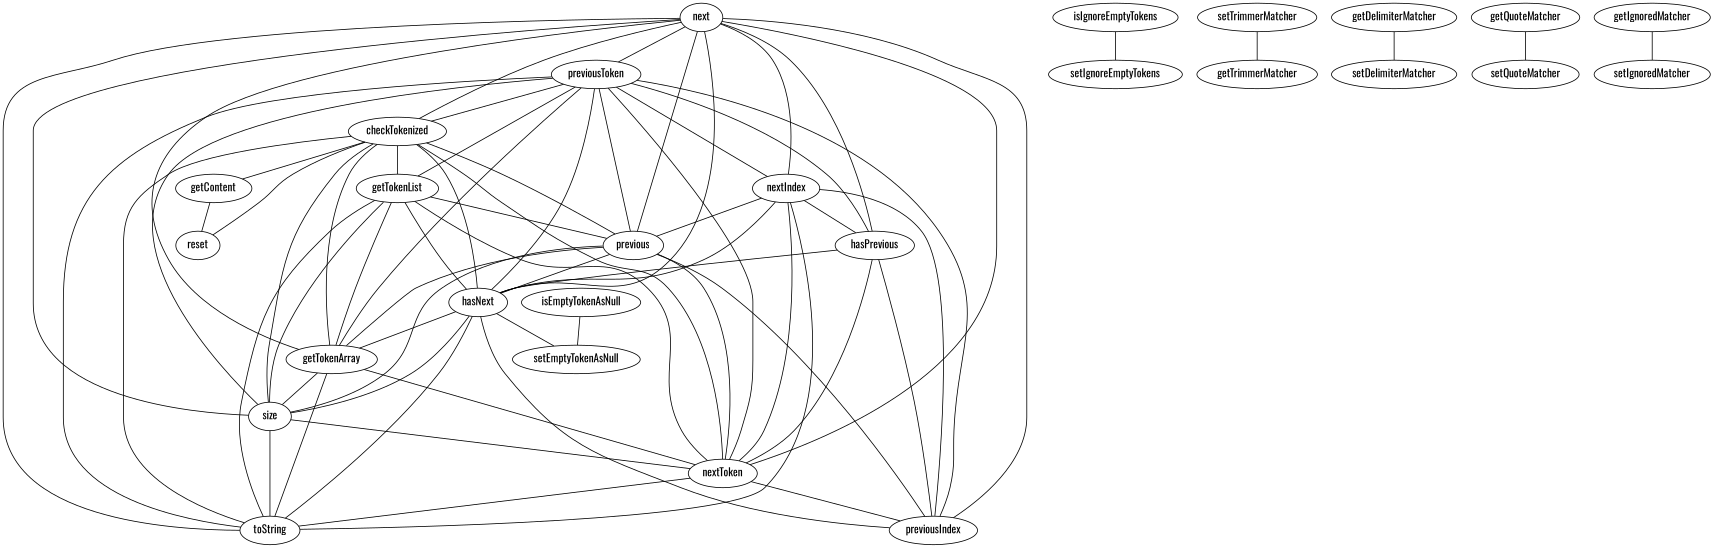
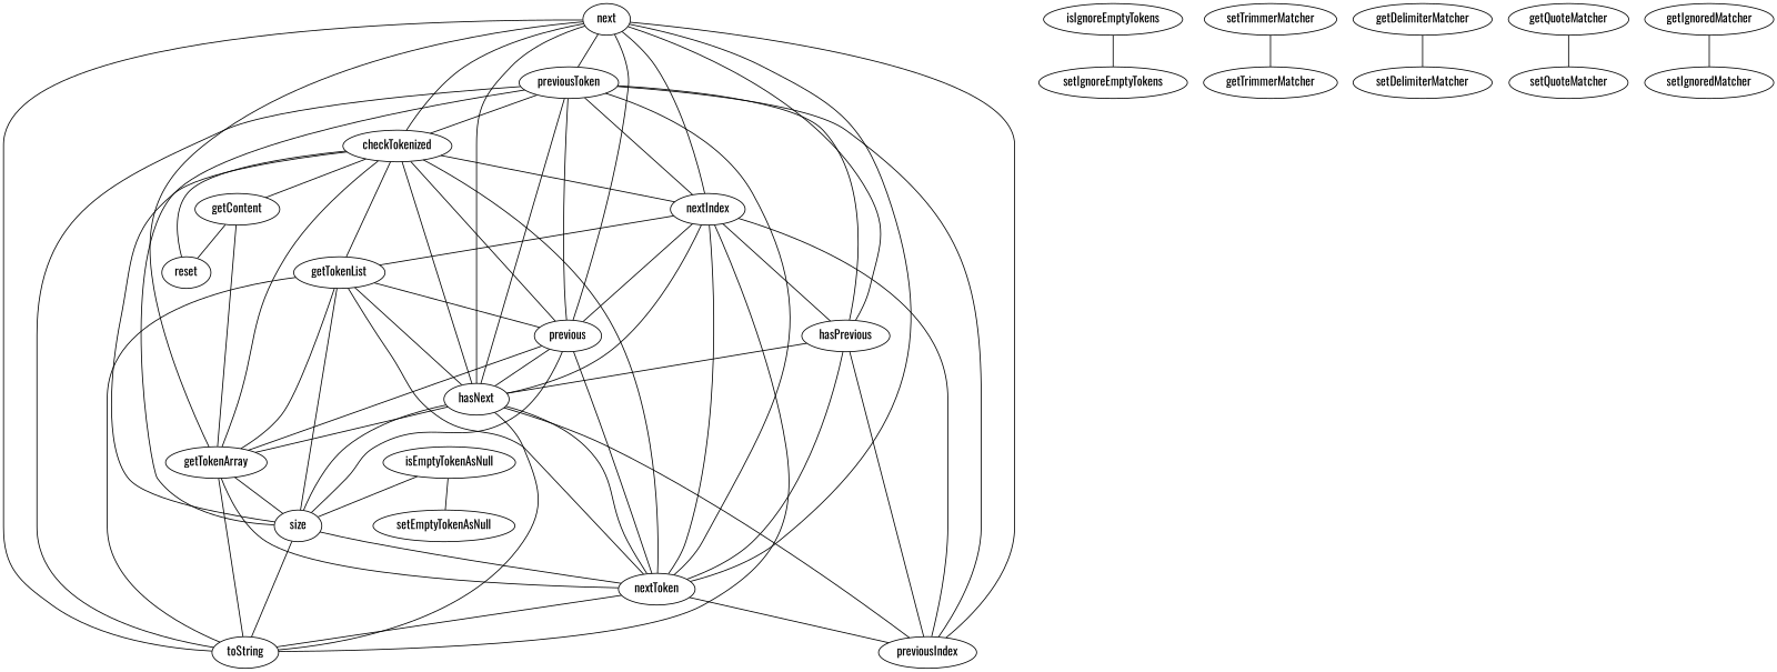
  strict graph {
    fontname=Oswald
    node [fontname=Oswald]
    edge [fontname=Oswald]
    next
    previousToken
    getTokenArray
    previous
    size
    checkTokenized
    nextToken
    hasPrevious
    hasNext
    toString
    nextIndex
    previousIndex
    getTokenList
    getContent
    reset
    isEmptyTokenAsNull
    setEmptyTokenAsNull
    isIgnoreEmptyTokens
    setIgnoreEmptyTokens
    setTrimmerMatcher
    getTrimmerMatcher
    getDelimiterMatcher
    setDelimiterMatcher
    getQuoteMatcher
    setQuoteMatcher
    getIgnoredMatcher
    setIgnoredMatcher
    next -- previousToken
    next -- getTokenArray
    next -- previous
-   next -- size
+   isEmptyTokenAsNull -- size
    next -- checkTokenized
    next -- nextToken
    next -- hasPrevious
    next -- hasNext
    next -- toString
    next -- nextIndex
    next -- previousIndex
-   previousToken -- getTokenArray
+   getContent -- getTokenArray
    previousToken -- previous
    previousToken -- size
    previousToken -- checkTokenized
    previousToken -- nextToken
    previousToken -- hasPrevious
    previousToken -- hasNext
    previousToken -- toString
    previousToken -- nextIndex
    previousToken -- previousIndex
-   previousToken -- getTokenList
+   nextIndex -- getTokenList
    getTokenArray -- size
    getTokenArray -- nextToken
    getTokenArray -- toString
    previous -- getTokenArray
    previous -- size
    previous -- nextToken
    previous -- hasNext
-   previous -- previousIndex
    size -- nextToken
    size -- toString
    checkTokenized -- getTokenArray
    checkTokenized -- previous
    checkTokenized -- size
    checkTokenized -- nextToken
    checkTokenized -- hasNext
-   checkTokenized -- toString
+   checkTokenized -- nextIndex
    checkTokenized -- getTokenList
    checkTokenized -- getContent
    checkTokenized -- reset
    nextToken -- toString
    nextToken -- previousIndex
    hasPrevious -- nextToken
    hasPrevious -- hasNext
    hasPrevious -- previousIndex
    hasNext -- getTokenArray
    hasNext -- size
-   hasNext -- setEmptyTokenAsNull
+   hasNext -- nextToken
    hasNext -- toString
    hasNext -- previousIndex
    nextIndex -- previous
    nextIndex -- nextToken
    nextIndex -- hasPrevious
    nextIndex -- hasNext
    nextIndex -- toString
    nextIndex -- previousIndex
    getTokenList -- getTokenArray
    getTokenList -- previous
    getTokenList -- size
    getTokenList -- nextToken
    getTokenList -- hasNext
    getTokenList -- toString
    getContent -- reset
    isEmptyTokenAsNull -- setEmptyTokenAsNull
    isIgnoreEmptyTokens -- setIgnoreEmptyTokens
    setTrimmerMatcher -- getTrimmerMatcher
    getDelimiterMatcher -- setDelimiterMatcher
    getQuoteMatcher -- setQuoteMatcher
    getIgnoredMatcher -- setIgnoredMatcher
  }
